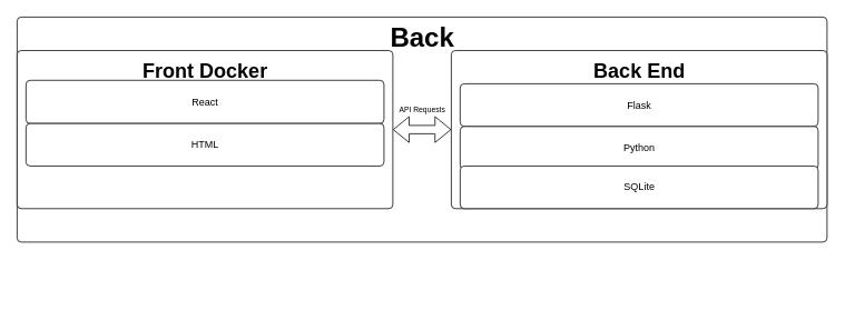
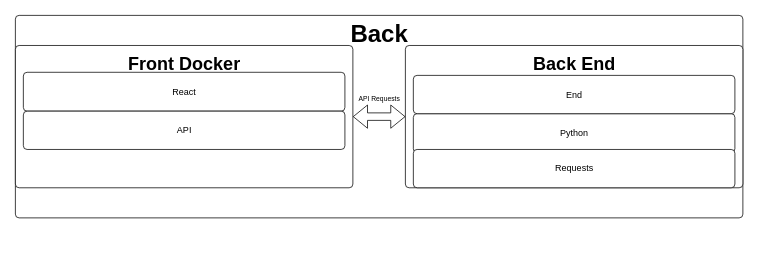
  <mxCell id="0" />
  <mxCell id="1" parent="0" />
  <mxCell id="2" value="" style="group" vertex="1" connectable="0" parent="1"><mxGeometry x="20" y="20" width="970" height="330" as="geometry" /></mxCell>
  <mxCell id="3" value="" style="rounded=1;absoluteArcSize=1;html=1;arcSize=10;container=0;" vertex="1" parent="2"><mxGeometry width="970" height="270" as="geometry" /></mxCell>
  <mxCell id="4" value="" style="html=1;shape=mxgraph.er.anchor;whiteSpace=wrap;" vertex="1" parent="2"><mxGeometry width="485" height="330" as="geometry" /></mxCell>
  <mxCell id="5" value="&lt;h1&gt;&lt;font style=&quot;font-size: 32px&quot;&gt;Back&lt;/font&gt;&lt;/h1&gt;" style="text;html=1;align=center;verticalAlign=middle;resizable=0;points=[];autosize=1;" vertex="1" parent="2"><mxGeometry x="425" width="120" height="50" as="geometry" /></mxCell>
  <mxCell id="6" value="" style="group" vertex="1" connectable="0" parent="2"><mxGeometry y="40.129" width="970" height="189.75" as="geometry" /></mxCell>
  <mxCell id="7" value="" style="rounded=1;absoluteArcSize=1;html=1;arcSize=10;" vertex="1" parent="6"><mxGeometry width="450" height="189.75" as="geometry" /></mxCell>
  <mxCell id="8" value="main" style="html=1;shape=mxgraph.er.anchor;whiteSpace=wrap;" vertex="1" parent="7"><mxGeometry width="225" height="131.274" as="geometry" /></mxCell>
  <mxCell id="9" value="React" style="rounded=1;absoluteArcSize=1;html=1;arcSize=10;whiteSpace=wrap;points=[];strokeColor=inherit;fillColor=inherit;" vertex="1" parent="7"><mxGeometry x="10.63" y="35.749" width="428.75" height="51.824" as="geometry" /></mxCell>
- <mxCell id="10" value="HTML" style="rounded=1;absoluteArcSize=1;html=1;arcSize=10;whiteSpace=wrap;points=[];strokeColor=inherit;fillColor=inherit;" vertex="1" parent="7"><mxGeometry x="10.63" y="87.573" width="428.75" height="51.087" as="geometry" /></mxCell>
+ <mxCell id="10" value="API" style="rounded=1;absoluteArcSize=1;html=1;arcSize=10;whiteSpace=wrap;points=[];strokeColor=inherit;fillColor=inherit;" vertex="1" parent="7"><mxGeometry x="10.63" y="87.573" width="428.75" height="51.087" as="geometry" /></mxCell>
  <mxCell id="11" value="&lt;h1&gt;Front Docker&lt;/h1&gt;" style="text;html=1;align=center;verticalAlign=middle;resizable=0;points=[];autosize=1;" vertex="1" parent="7"><mxGeometry x="160" width="130" height="50" as="geometry" /></mxCell>
  <mxCell id="12" value="" style="rounded=1;absoluteArcSize=1;html=1;arcSize=10;" vertex="1" parent="6"><mxGeometry x="520" width="450" height="189.75" as="geometry" /></mxCell>
  <mxCell id="13" value="main" style="html=1;shape=mxgraph.er.anchor;whiteSpace=wrap;" vertex="1" parent="12"><mxGeometry width="225" height="131.274" as="geometry" /></mxCell>
  <mxCell id="14" value="Python" style="rounded=1;absoluteArcSize=1;html=1;arcSize=10;whiteSpace=wrap;points=[];strokeColor=inherit;fillColor=inherit;" vertex="1" parent="12"><mxGeometry x="10.62" y="90.959" width="428.75" height="51.824" as="geometry" /></mxCell>
- <mxCell id="15" value="Flask" style="rounded=1;absoluteArcSize=1;html=1;arcSize=10;whiteSpace=wrap;points=[];strokeColor=inherit;fillColor=inherit;" vertex="1" parent="12"><mxGeometry x="10.62" y="39.873" width="428.75" height="51.087" as="geometry" /></mxCell>
- <mxCell id="16" value="SQLite" style="rounded=1;absoluteArcSize=1;html=1;arcSize=10;whiteSpace=wrap;points=[];strokeColor=inherit;fillColor=inherit;" vertex="1" parent="12"><mxGeometry x="10.63" y="138.66" width="428.75" height="51.087" as="geometry" /></mxCell>
+ <mxCell id="15" value="End" style="rounded=1;absoluteArcSize=1;html=1;arcSize=10;whiteSpace=wrap;points=[];strokeColor=inherit;fillColor=inherit;" vertex="1" parent="12"><mxGeometry x="10.62" y="39.873" width="428.75" height="51.087" as="geometry" /></mxCell>
+ <mxCell id="16" value="Requests" style="rounded=1;absoluteArcSize=1;html=1;arcSize=10;whiteSpace=wrap;points=[];strokeColor=inherit;fillColor=inherit;" vertex="1" parent="12"><mxGeometry x="10.63" y="138.66" width="428.75" height="51.087" as="geometry" /></mxCell>
  <mxCell id="17" value="&lt;h1&gt;Back End&lt;/h1&gt;" style="text;html=1;align=center;verticalAlign=middle;resizable=0;points=[];autosize=1;" vertex="1" parent="12"><mxGeometry x="165" width="120" height="50" as="geometry" /></mxCell>
  <mxCell id="18" value="" style="shape=flexArrow;endArrow=classic;startArrow=classic;html=1;exitX=1;exitY=0.5;exitDx=0;exitDy=0;entryX=0;entryY=0.5;entryDx=0;entryDy=0;" edge="1" parent="6" source="7" target="12"><mxGeometry width="50" height="50" relative="1" as="geometry"><mxPoint x="440" y="41.25" as="sourcePoint" /><mxPoint x="490" as="targetPoint" /></mxGeometry></mxCell>
  <mxCell id="19" value="&lt;font style=&quot;font-size: 9px&quot;&gt;API Requests&lt;/font&gt;" style="text;html=1;align=center;verticalAlign=middle;resizable=0;points=[];autosize=1;" vertex="1" parent="2"><mxGeometry x="450" y="100" width="70" height="20" as="geometry" /></mxCell>
